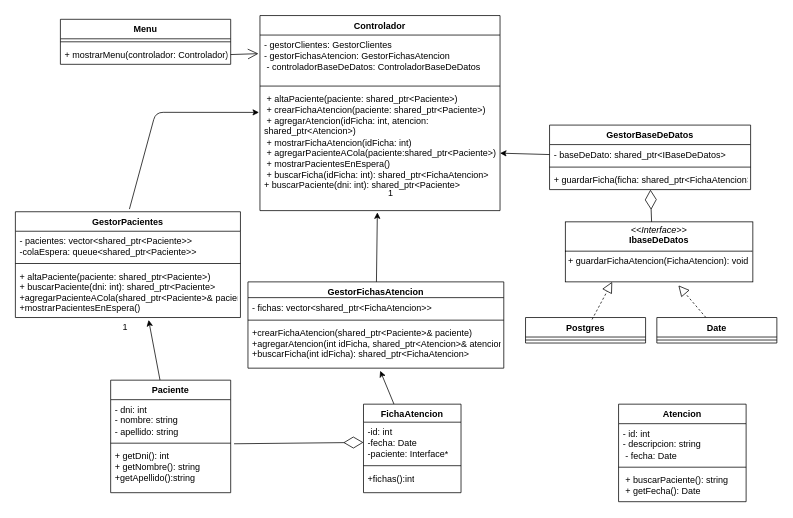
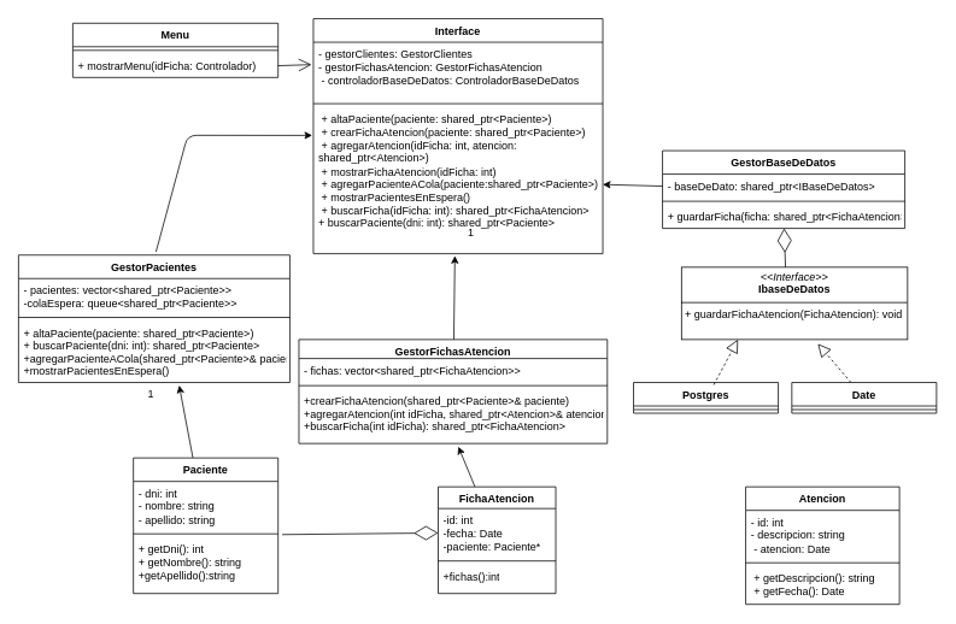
  <mxCell id="0" />
  <mxCell id="1" parent="0" />
- <mxCell id="2" value="Controlador" style="swimlane;fontStyle=1;align=center;verticalAlign=top;childLayout=stackLayout;horizontal=1;startSize=26;horizontalStack=0;resizeParent=1;resizeParentMax=0;resizeLast=0;collapsible=1;marginBottom=0;whiteSpace=wrap;html=1;rounded=0;" parent="1" vertex="1"><mxGeometry x="346" y="20" width="320" height="260" as="geometry" /></mxCell>
+ <mxCell id="2" value="Interface" style="swimlane;fontStyle=1;align=center;verticalAlign=top;childLayout=stackLayout;horizontal=1;startSize=26;horizontalStack=0;resizeParent=1;resizeParentMax=0;resizeLast=0;collapsible=1;marginBottom=0;whiteSpace=wrap;html=1;rounded=0;" parent="1" vertex="1"><mxGeometry x="346" y="20" width="320" height="260" as="geometry" /></mxCell>
  <mxCell id="3" value="- gestorClientes: GestorClientes&amp;nbsp;&lt;br&gt;- gestorFichasAtencion: GestorFichasAtencion&amp;nbsp;&lt;br&gt;&amp;nbsp;- controladorBaseDeDatos: ControladorBaseDeDatos" style="text;strokeColor=none;fillColor=none;align=left;verticalAlign=top;spacingLeft=4;spacingRight=4;overflow=hidden;rotatable=0;points=[[0,0.5],[1,0.5]];portConstraint=eastwest;whiteSpace=wrap;html=1;rounded=0;" parent="2" vertex="1"><mxGeometry y="26" width="320" height="64" as="geometry" /></mxCell>
  <mxCell id="4" value="" style="line;strokeWidth=1;fillColor=none;align=left;verticalAlign=middle;spacingTop=-1;spacingLeft=3;spacingRight=3;rotatable=0;labelPosition=right;points=[];portConstraint=eastwest;strokeColor=inherit;rounded=0;" parent="2" vertex="1"><mxGeometry y="90" width="320" height="8" as="geometry" /></mxCell>
  <mxCell id="5" value="&amp;nbsp;+ altaPaciente(paciente: shared_ptr&amp;lt;Paciente&amp;gt;) &lt;br&gt;&amp;nbsp;+ crearFichaAtencion(paciente: shared_ptr&amp;lt;Paciente&amp;gt;)&amp;nbsp;&lt;br&gt;&amp;nbsp;+ agregarAtencion(idFicha: int, atencion: shared_ptr&amp;lt;Atencion&amp;gt;)&lt;br&gt;&amp;nbsp;+ mostrarFichaAtencion(idFicha: int)&amp;nbsp;&lt;br&gt;&amp;nbsp;+ agregarPacienteACola(paciente:shared_ptr&amp;lt;Paciente&amp;gt;) &lt;br&gt;&amp;nbsp;+ mostrarPacientesEnEspera()&amp;nbsp;&lt;br&gt;&amp;nbsp;+ buscarFicha(idFicha: int): shared_ptr&amp;lt;FichaAtencion&amp;gt;&amp;nbsp; + buscarPaciente(dni: int): shared_ptr&amp;lt;Paciente&amp;gt;" style="text;strokeColor=none;fillColor=none;align=left;verticalAlign=top;spacingLeft=4;spacingRight=4;overflow=hidden;rotatable=0;points=[[0,0.5],[1,0.5]];portConstraint=eastwest;whiteSpace=wrap;html=1;rounded=0;" parent="2" vertex="1"><mxGeometry y="98" width="320" height="162" as="geometry" /></mxCell>
  <mxCell id="6" style="edgeStyle=none;html=1;entryX=0.517;entryY=1.059;entryDx=0;entryDy=0;entryPerimeter=0;" edge="1" parent="1" source="7" target="44"><mxGeometry relative="1" as="geometry" /></mxCell>
  <mxCell id="7" value="FichaAtencion" style="swimlane;fontStyle=1;align=center;verticalAlign=top;childLayout=stackLayout;horizontal=1;startSize=24;horizontalStack=0;resizeParent=1;resizeParentMax=0;resizeLast=0;collapsible=1;marginBottom=0;whiteSpace=wrap;html=1;rounded=0;" parent="1" vertex="1"><mxGeometry x="484" y="538" width="130" height="118" as="geometry" /></mxCell>
- <mxCell id="8" value="-id: int&lt;div&gt;-fecha: Date&lt;/div&gt;&lt;div&gt;-paciente: Interface*&lt;/div&gt;" style="text;strokeColor=none;fillColor=none;align=left;verticalAlign=top;spacingLeft=4;spacingRight=4;overflow=hidden;rotatable=0;points=[[0,0.5],[1,0.5]];portConstraint=eastwest;whiteSpace=wrap;html=1;rounded=0;" parent="7" vertex="1"><mxGeometry y="24" width="130" height="54" as="geometry" /></mxCell>
+ <mxCell id="8" value="-id: int&lt;div&gt;-fecha: Date&lt;/div&gt;&lt;div&gt;-paciente: Paciente*&lt;/div&gt;" style="text;strokeColor=none;fillColor=none;align=left;verticalAlign=top;spacingLeft=4;spacingRight=4;overflow=hidden;rotatable=0;points=[[0,0.5],[1,0.5]];portConstraint=eastwest;whiteSpace=wrap;html=1;rounded=0;" parent="7" vertex="1"><mxGeometry y="24" width="130" height="54" as="geometry" /></mxCell>
  <mxCell id="9" value="" style="line;strokeWidth=1;fillColor=none;align=left;verticalAlign=middle;spacingTop=-1;spacingLeft=3;spacingRight=3;rotatable=0;labelPosition=right;points=[];portConstraint=eastwest;strokeColor=inherit;rounded=0;" parent="7" vertex="1"><mxGeometry y="78" width="130" height="8" as="geometry" /></mxCell>
  <mxCell id="10" value="+fichas():int" style="text;strokeColor=none;fillColor=none;align=left;verticalAlign=top;spacingLeft=4;spacingRight=4;overflow=hidden;rotatable=0;points=[[0,0.5],[1,0.5]];portConstraint=eastwest;whiteSpace=wrap;html=1;rounded=0;" parent="7" vertex="1"><mxGeometry y="86" width="130" height="32" as="geometry" /></mxCell>
  <mxCell id="11" value="Atencion" style="swimlane;fontStyle=1;align=center;verticalAlign=top;childLayout=stackLayout;horizontal=1;startSize=26;horizontalStack=0;resizeParent=1;resizeParentMax=0;resizeLast=0;collapsible=1;marginBottom=0;whiteSpace=wrap;html=1;rounded=0;" parent="1" vertex="1"><mxGeometry x="824" y="538" width="170" height="130" as="geometry" /></mxCell>
- <mxCell id="12" value="- id: int&amp;nbsp;&lt;div&gt;- descripcion: string&amp;nbsp;&lt;/div&gt;&lt;div&gt;&amp;nbsp;- fecha: Date&lt;/div&gt;" style="text;strokeColor=none;fillColor=none;align=left;verticalAlign=top;spacingLeft=4;spacingRight=4;overflow=hidden;rotatable=0;points=[[0,0.5],[1,0.5]];portConstraint=eastwest;whiteSpace=wrap;html=1;rounded=0;" parent="11" vertex="1"><mxGeometry y="26" width="170" height="54" as="geometry" /></mxCell>
+ <mxCell id="12" value="- id: int&amp;nbsp;&lt;div&gt;- descripcion: string&amp;nbsp;&lt;/div&gt;&lt;div&gt;&amp;nbsp;- atencion: Date&lt;/div&gt;" style="text;strokeColor=none;fillColor=none;align=left;verticalAlign=top;spacingLeft=4;spacingRight=4;overflow=hidden;rotatable=0;points=[[0,0.5],[1,0.5]];portConstraint=eastwest;whiteSpace=wrap;html=1;rounded=0;" parent="11" vertex="1"><mxGeometry y="26" width="170" height="54" as="geometry" /></mxCell>
  <mxCell id="13" value="" style="line;strokeWidth=1;fillColor=none;align=left;verticalAlign=middle;spacingTop=-1;spacingLeft=3;spacingRight=3;rotatable=0;labelPosition=right;points=[];portConstraint=eastwest;strokeColor=inherit;rounded=0;" parent="11" vertex="1"><mxGeometry y="80" width="170" height="8" as="geometry" /></mxCell>
- <mxCell id="14" value="&amp;nbsp;+ buscarPaciente(): string&amp;nbsp;&lt;div&gt;&amp;nbsp;+ getFecha(): Date&lt;/div&gt;" style="text;strokeColor=none;fillColor=none;align=left;verticalAlign=top;spacingLeft=4;spacingRight=4;overflow=hidden;rotatable=0;points=[[0,0.5],[1,0.5]];portConstraint=eastwest;whiteSpace=wrap;html=1;rounded=0;" parent="11" vertex="1"><mxGeometry y="88" width="170" height="42" as="geometry" /></mxCell>
+ <mxCell id="14" value="&amp;nbsp;+ getDescripcion(): string&amp;nbsp;&lt;div&gt;&amp;nbsp;+ getFecha(): Date&lt;/div&gt;" style="text;strokeColor=none;fillColor=none;align=left;verticalAlign=top;spacingLeft=4;spacingRight=4;overflow=hidden;rotatable=0;points=[[0,0.5],[1,0.5]];portConstraint=eastwest;whiteSpace=wrap;html=1;rounded=0;" parent="11" vertex="1"><mxGeometry y="88" width="170" height="42" as="geometry" /></mxCell>
  <mxCell id="15" value="&lt;p style=&quot;margin:0px;margin-top:4px;text-align:center;&quot;&gt;&lt;i&gt;&amp;lt;&amp;lt;Interface&amp;gt;&amp;gt;&lt;/i&gt;&lt;br&gt;&lt;b&gt;IbaseDeDatos&lt;/b&gt;&lt;/p&gt;&lt;hr size=&quot;1&quot; style=&quot;border-style:solid;&quot;&gt;&lt;p style=&quot;margin:0px;margin-left:4px;&quot;&gt;&lt;span style=&quot;background-color: initial;&quot;&gt;+&amp;nbsp;&lt;/span&gt;&lt;span style=&quot;background-color: initial;&quot;&gt;guardarFichaAtencion(FichaAtencion): void&lt;/span&gt;&lt;br&gt;&lt;/p&gt;&lt;p style=&quot;margin:0px;margin-left:4px;&quot;&gt;&lt;br&gt;&lt;/p&gt;" style="verticalAlign=top;align=left;overflow=fill;html=1;whiteSpace=wrap;rounded=0;" parent="1" vertex="1"><mxGeometry x="753" y="295" width="250" height="80" as="geometry" /></mxCell>
  <mxCell id="16" value="Postgres" style="swimlane;fontStyle=1;align=center;verticalAlign=top;childLayout=stackLayout;horizontal=1;startSize=26;horizontalStack=0;resizeParent=1;resizeParentMax=0;resizeLast=0;collapsible=1;marginBottom=0;whiteSpace=wrap;html=1;rounded=0;" parent="1" vertex="1"><mxGeometry x="700" y="422.5" width="160" height="34" as="geometry" /></mxCell>
  <mxCell id="17" value="" style="line;strokeWidth=1;fillColor=none;align=left;verticalAlign=middle;spacingTop=-1;spacingLeft=3;spacingRight=3;rotatable=0;labelPosition=right;points=[];portConstraint=eastwest;strokeColor=inherit;rounded=0;" parent="16" vertex="1"><mxGeometry y="26" width="160" height="8" as="geometry" /></mxCell>
  <mxCell id="18" value="" style="endArrow=block;dashed=1;endFill=0;endSize=12;html=1;rounded=0;entryX=0.25;entryY=1;entryDx=0;entryDy=0;exitX=0.554;exitY=0.078;exitDx=0;exitDy=0;exitPerimeter=0;" parent="1" source="16" target="15" edge="1"><mxGeometry width="160" relative="1" as="geometry"><mxPoint x="337" y="566" as="sourcePoint" /><mxPoint x="577" y="396" as="targetPoint" /></mxGeometry></mxCell>
  <mxCell id="19" value="" style="endArrow=block;dashed=1;endFill=0;endSize=12;html=1;rounded=0;entryX=0.603;entryY=1.058;entryDx=0;entryDy=0;entryPerimeter=0;" parent="1" source="20" target="15" edge="1"><mxGeometry width="160" relative="1" as="geometry"><mxPoint x="567" y="566" as="sourcePoint" /><mxPoint x="577" y="396" as="targetPoint" /></mxGeometry></mxCell>
  <mxCell id="20" value="Date" style="swimlane;fontStyle=1;align=center;verticalAlign=top;childLayout=stackLayout;horizontal=1;startSize=26;horizontalStack=0;resizeParent=1;resizeParentMax=0;resizeLast=0;collapsible=1;marginBottom=0;whiteSpace=wrap;html=1;rounded=0;" parent="1" vertex="1"><mxGeometry x="875" y="422.5" width="160" height="34" as="geometry" /></mxCell>
  <mxCell id="21" value="" style="line;strokeWidth=1;fillColor=none;align=left;verticalAlign=middle;spacingTop=-1;spacingLeft=3;spacingRight=3;rotatable=0;labelPosition=right;points=[];portConstraint=eastwest;strokeColor=inherit;rounded=0;" parent="20" vertex="1"><mxGeometry y="26" width="160" height="8" as="geometry" /></mxCell>
  <mxCell id="22" value="Menu" style="swimlane;fontStyle=1;align=center;verticalAlign=top;childLayout=stackLayout;horizontal=1;startSize=26;horizontalStack=0;resizeParent=1;resizeParentMax=0;resizeLast=0;collapsible=1;marginBottom=0;" parent="1" vertex="1"><mxGeometry x="80" y="25" width="227" height="60" as="geometry" /></mxCell>
  <mxCell id="23" value="" style="line;strokeWidth=1;fillColor=none;align=left;verticalAlign=middle;spacingTop=-1;spacingLeft=3;spacingRight=3;rotatable=0;labelPosition=right;points=[];portConstraint=eastwest;strokeColor=inherit;" parent="22" vertex="1"><mxGeometry y="26" width="227" height="8" as="geometry" /></mxCell>
- <mxCell id="24" value="+ mostrarMenu(controlador: Controlador)" style="text;strokeColor=none;fillColor=none;align=left;verticalAlign=top;spacingLeft=4;spacingRight=4;overflow=hidden;rotatable=0;points=[[0,0.5],[1,0.5]];portConstraint=eastwest;" parent="22" vertex="1"><mxGeometry y="34" width="227" height="26" as="geometry" /></mxCell>
+ <mxCell id="24" value="+ mostrarMenu(idFicha: Controlador)" style="text;strokeColor=none;fillColor=none;align=left;verticalAlign=top;spacingLeft=4;spacingRight=4;overflow=hidden;rotatable=0;points=[[0,0.5],[1,0.5]];portConstraint=eastwest;" parent="22" vertex="1"><mxGeometry y="34" width="227" height="26" as="geometry" /></mxCell>
  <mxCell id="25" value="GestorPacientes" style="swimlane;fontStyle=1;align=center;verticalAlign=top;childLayout=stackLayout;horizontal=1;startSize=26;horizontalStack=0;resizeParent=1;resizeParentMax=0;resizeLast=0;collapsible=1;marginBottom=0;" parent="1" vertex="1"><mxGeometry x="20" y="281.5" width="300" height="141" as="geometry"><mxRectangle x="27" y="312" width="130" height="26" as="alternateBounds" /></mxGeometry></mxCell>
  <mxCell id="26" value="- pacientes: vector&lt;shared_ptr&lt;Paciente&gt;&gt;&#10;-colaEspera: queue&lt;shared_ptr&lt;Paciente&gt;&gt;&#10;" style="text;strokeColor=none;fillColor=none;align=left;verticalAlign=top;spacingLeft=4;spacingRight=4;overflow=hidden;rotatable=0;points=[[0,0.5],[1,0.5]];portConstraint=eastwest;" parent="25" vertex="1"><mxGeometry y="26" width="300" height="39" as="geometry" /></mxCell>
  <mxCell id="27" value="" style="line;strokeWidth=1;fillColor=none;align=left;verticalAlign=middle;spacingTop=-1;spacingLeft=3;spacingRight=3;rotatable=0;labelPosition=right;points=[];portConstraint=eastwest;strokeColor=inherit;" parent="25" vertex="1"><mxGeometry y="65" width="300" height="8" as="geometry" /></mxCell>
  <mxCell id="28" value="+ altaPaciente(paciente: shared_ptr&lt;Paciente&gt;) &#10;+ buscarPaciente(dni: int): shared_ptr&lt;Paciente&gt;&#10;+agregarPacienteACola(shared_ptr&lt;Paciente&gt;&amp; paciente)&#10;+mostrarPacientesEnEspera()" style="text;strokeColor=none;fillColor=none;align=left;verticalAlign=top;spacingLeft=4;spacingRight=4;overflow=hidden;rotatable=0;points=[[0,0.5],[1,0.5]];portConstraint=eastwest;" parent="25" vertex="1"><mxGeometry y="73" width="300" height="68" as="geometry" /></mxCell>
  <mxCell id="29" style="edgeStyle=none;html=1;" edge="1" parent="1" source="30" target="5"><mxGeometry relative="1" as="geometry" /></mxCell>
  <mxCell id="30" value="GestorBaseDeDatos" style="swimlane;fontStyle=1;align=center;verticalAlign=top;childLayout=stackLayout;horizontal=1;startSize=26;horizontalStack=0;resizeParent=1;resizeParentMax=0;resizeLast=0;collapsible=1;marginBottom=0;" parent="1" vertex="1"><mxGeometry x="732" y="166" width="268" height="86" as="geometry"><mxRectangle x="27" y="312" width="130" height="26" as="alternateBounds" /></mxGeometry></mxCell>
  <mxCell id="31" value=" - baseDeDato: shared_ptr&lt;IBaseDeDatos&gt; " style="text;strokeColor=none;fillColor=none;align=left;verticalAlign=top;spacingLeft=4;spacingRight=4;overflow=hidden;rotatable=0;points=[[0,0.5],[1,0.5]];portConstraint=eastwest;" parent="30" vertex="1"><mxGeometry y="26" width="268" height="26" as="geometry" /></mxCell>
  <mxCell id="32" value="" style="line;strokeWidth=1;fillColor=none;align=left;verticalAlign=middle;spacingTop=-1;spacingLeft=3;spacingRight=3;rotatable=0;labelPosition=right;points=[];portConstraint=eastwest;strokeColor=inherit;" parent="30" vertex="1"><mxGeometry y="52" width="268" height="8" as="geometry" /></mxCell>
  <mxCell id="33" value="+  guardarFicha(ficha: shared_ptr&lt;FichaAtencion&gt;) " style="text;strokeColor=none;fillColor=none;align=left;verticalAlign=top;spacingLeft=4;spacingRight=4;overflow=hidden;rotatable=0;points=[[0,0.5],[1,0.5]];portConstraint=eastwest;" parent="30" vertex="1"><mxGeometry y="60" width="268" height="26" as="geometry" /></mxCell>
  <mxCell id="34" value="" style="endArrow=open;endFill=1;endSize=12;html=1;exitX=1;exitY=0.5;exitDx=0;exitDy=0;entryX=0.733;entryY=0.893;entryDx=0;entryDy=0;entryPerimeter=0;" parent="1" source="24" edge="1"><mxGeometry width="160" relative="1" as="geometry"><mxPoint x="240.64" y="70.778" as="sourcePoint" /><mxPoint x="343.99" y="70.79" as="targetPoint" /></mxGeometry></mxCell>
  <mxCell id="35" style="edgeStyle=none;html=1;entryX=-0.004;entryY=0.192;entryDx=0;entryDy=0;entryPerimeter=0;" edge="1" parent="1" target="5"><mxGeometry relative="1" as="geometry"><mxPoint x="172" y="278" as="sourcePoint" /><Array as="points"><mxPoint x="207" y="149" /></Array></mxGeometry></mxCell>
  <mxCell id="36" value="1" style="text;html=1;align=center;verticalAlign=middle;resizable=0;points=[];autosize=1;strokeColor=none;fillColor=none;" parent="1" vertex="1"><mxGeometry x="507" y="244" width="25" height="26" as="geometry" /></mxCell>
  <mxCell id="37" value="1" style="text;html=1;align=center;verticalAlign=middle;resizable=0;points=[];autosize=1;strokeColor=none;fillColor=none;" parent="1" vertex="1"><mxGeometry x="153.5" y="422.5" width="25" height="26" as="geometry" /></mxCell>
  <mxCell id="38" style="edgeStyle=none;html=1;entryX=0.592;entryY=1.048;entryDx=0;entryDy=0;entryPerimeter=0;startArrow=none;" edge="1" parent="1" source="45" target="28"><mxGeometry relative="1" as="geometry"><mxPoint x="226" y="504" as="sourcePoint" /></mxGeometry></mxCell>
  <mxCell id="39" value="" style="endArrow=diamondThin;endFill=0;endSize=24;html=1;exitX=0.46;exitY=0;exitDx=0;exitDy=0;exitPerimeter=0;" parent="1" source="15" target="33" edge="1"><mxGeometry width="160" relative="1" as="geometry"><mxPoint x="745" y="351" as="sourcePoint" /><mxPoint x="905" y="351" as="targetPoint" /></mxGeometry></mxCell>
  <mxCell id="40" style="edgeStyle=none;html=1;entryX=0.489;entryY=1.015;entryDx=0;entryDy=0;entryPerimeter=0;" edge="1" parent="1" source="41" target="5"><mxGeometry relative="1" as="geometry" /></mxCell>
  <mxCell id="41" value="GestorFichasAtencion" style="swimlane;fontStyle=1;align=center;verticalAlign=top;childLayout=stackLayout;horizontal=1;startSize=21;horizontalStack=0;resizeParent=1;resizeParentMax=0;resizeLast=0;collapsible=1;marginBottom=0;" parent="1" vertex="1"><mxGeometry x="330" y="375" width="341" height="115" as="geometry"><mxRectangle x="27" y="312" width="130" height="26" as="alternateBounds" /></mxGeometry></mxCell>
  <mxCell id="42" value="- fichas: vector&lt;shared_ptr&lt;FichaAtencion&gt;&gt;" style="text;strokeColor=none;fillColor=none;align=left;verticalAlign=top;spacingLeft=4;spacingRight=4;overflow=hidden;rotatable=0;points=[[0,0.5],[1,0.5]];portConstraint=eastwest;" parent="41" vertex="1"><mxGeometry y="21" width="341" height="26" as="geometry" /></mxCell>
  <mxCell id="43" value="" style="line;strokeWidth=1;fillColor=none;align=left;verticalAlign=middle;spacingTop=-1;spacingLeft=3;spacingRight=3;rotatable=0;labelPosition=right;points=[];portConstraint=eastwest;strokeColor=inherit;" parent="41" vertex="1"><mxGeometry y="47" width="341" height="8" as="geometry" /></mxCell>
  <mxCell id="44" value="+crearFichaAtencion(shared_ptr&lt;Paciente&gt;&amp; paciente)&#10;+agregarAtencion(int idFicha, shared_ptr&lt;Atencion&gt;&amp; atencion)&#10;+buscarFicha(int idFicha): shared_ptr&lt;FichaAtencion&gt;" style="text;strokeColor=none;fillColor=none;align=left;verticalAlign=top;spacingLeft=4;spacingRight=4;overflow=hidden;rotatable=0;points=[[0,0.5],[1,0.5]];portConstraint=eastwest;" parent="41" vertex="1"><mxGeometry y="55" width="341" height="60" as="geometry" /></mxCell>
  <mxCell id="45" value="Paciente" style="swimlane;fontStyle=1;align=center;verticalAlign=top;childLayout=stackLayout;horizontal=1;startSize=26;horizontalStack=0;resizeParent=1;resizeParentMax=0;resizeLast=0;collapsible=1;marginBottom=0;whiteSpace=wrap;html=1;rounded=0;" parent="1" vertex="1"><mxGeometry x="147" y="506" width="160" height="150" as="geometry"><mxRectangle x="60" y="350" width="90" height="30" as="alternateBounds" /></mxGeometry></mxCell>
  <mxCell id="46" value="- dni: int&lt;div&gt;- nombre: string&lt;/div&gt;&lt;div&gt;- apellido: string&lt;br&gt;&amp;nbsp; &lt;div&gt;&lt;br&gt;&lt;/div&gt;&lt;/div&gt;" style="text;strokeColor=none;fillColor=none;align=left;verticalAlign=top;spacingLeft=4;spacingRight=4;overflow=hidden;rotatable=0;points=[[0,0.5],[1,0.5]];portConstraint=eastwest;whiteSpace=wrap;html=1;rounded=0;" parent="45" vertex="1"><mxGeometry y="26" width="160" height="54" as="geometry" /></mxCell>
  <mxCell id="47" value="" style="line;strokeWidth=1;fillColor=none;align=left;verticalAlign=middle;spacingTop=-1;spacingLeft=3;spacingRight=3;rotatable=0;labelPosition=right;points=[];portConstraint=eastwest;strokeColor=inherit;rounded=0;" parent="45" vertex="1"><mxGeometry y="80" width="160" height="8" as="geometry" /></mxCell>
  <mxCell id="48" value="+ getDni(): int&lt;div&gt;+ getNombre(): string&lt;br&gt;&lt;/div&gt;&lt;div&gt;+getApellido():string&lt;/div&gt;" style="text;strokeColor=none;fillColor=none;align=left;verticalAlign=top;spacingLeft=4;spacingRight=4;overflow=hidden;rotatable=0;points=[[0,0.5],[1,0.5]];portConstraint=eastwest;whiteSpace=wrap;html=1;rounded=0;" parent="45" vertex="1"><mxGeometry y="88" width="160" height="62" as="geometry" /></mxCell>
  <mxCell id="49" value="" style="endArrow=diamondThin;endFill=0;endSize=24;html=1;exitX=1.028;exitY=-0.052;exitDx=0;exitDy=0;entryX=0;entryY=0.5;entryDx=0;entryDy=0;exitPerimeter=0;" edge="1" parent="1" source="48" target="8"><mxGeometry width="160" relative="1" as="geometry"><mxPoint x="265" y="421" as="sourcePoint" /><mxPoint x="425" y="421" as="targetPoint" /></mxGeometry></mxCell>
